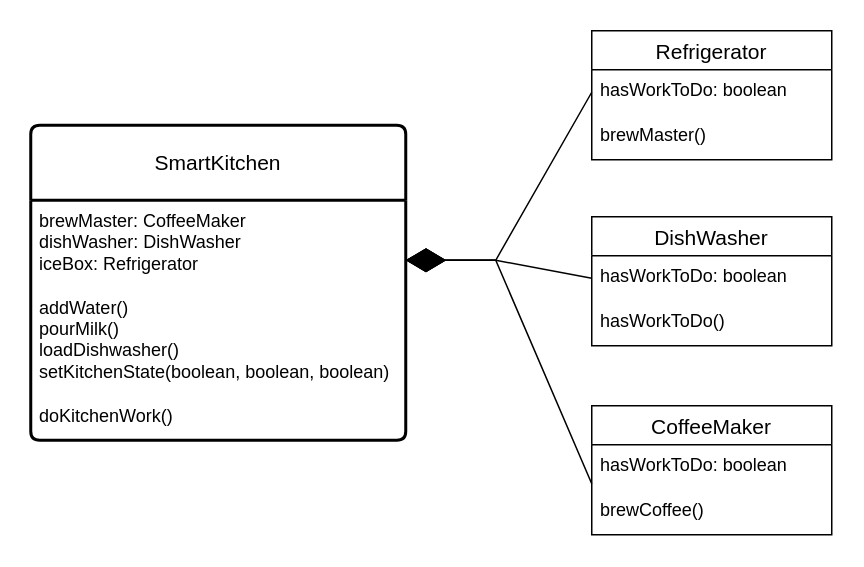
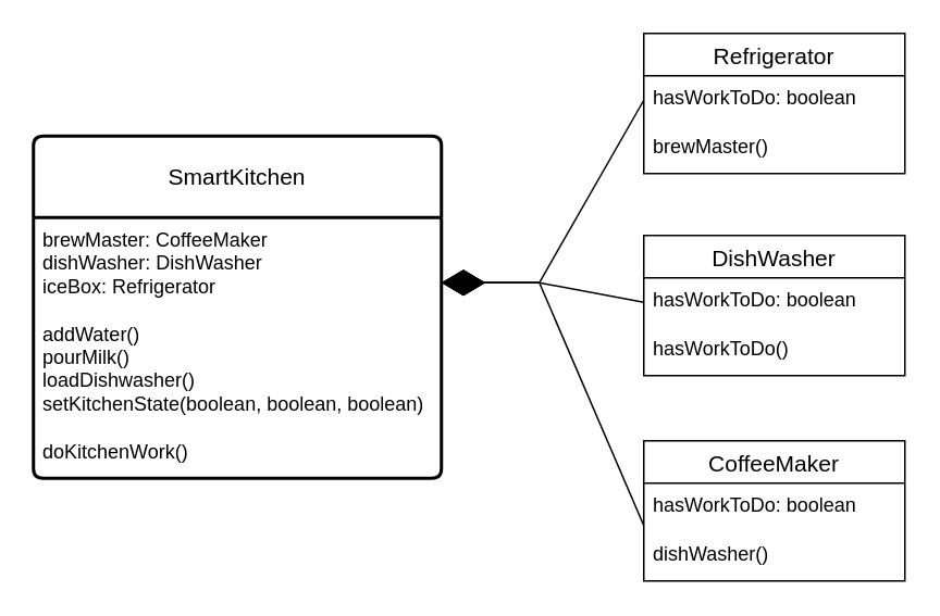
  <mxCell id="0" />
  <mxCell id="1" parent="0" />
  <mxCell id="2" value="SmartKitchen" style="swimlane;childLayout=stackLayout;horizontal=1;startSize=50;horizontalStack=0;rounded=1;fontSize=14;fontStyle=0;strokeWidth=2;resizeParent=0;resizeLast=1;shadow=0;dashed=0;align=center;arcSize=4;whiteSpace=wrap;html=1;" vertex="1" parent="1"><mxGeometry x="20" y="83" width="250" height="210" as="geometry"><mxRectangle x="40" y="40" width="120" height="50" as="alternateBounds" /></mxGeometry></mxCell>
  <mxCell id="3" value="brewMaster: CoffeeMaker&lt;br&gt;dishWasher: DishWasher&lt;br&gt;iceBox: Refrigerator&lt;br&gt;&lt;br&gt;addWater()&lt;br&gt;pourMilk()&lt;br&gt;loadDishwasher()&lt;br&gt;setKitchenState(boolean, boolean, boolean)&lt;br&gt;&lt;br&gt;doKitchenWork()" style="align=left;strokeColor=none;fillColor=none;spacingLeft=4;fontSize=12;verticalAlign=top;resizable=0;rotatable=0;part=1;html=1;" vertex="1" parent="2"><mxGeometry y="50" width="250" height="160" as="geometry" /></mxCell>
  <mxCell id="4" value="" style="group" vertex="1" connectable="0" parent="1"><mxGeometry x="394" y="20" width="160" height="336" as="geometry" /></mxCell>
  <mxCell id="5" value="Refrigerator" style="swimlane;fontStyle=0;childLayout=stackLayout;horizontal=1;startSize=26;horizontalStack=0;resizeParent=1;resizeParentMax=0;resizeLast=0;collapsible=1;marginBottom=0;align=center;fontSize=14;" vertex="1" parent="4"><mxGeometry width="160" height="86" as="geometry" /></mxCell>
  <mxCell id="6" value="hasWorkToDo: boolean" style="text;strokeColor=none;fillColor=none;spacingLeft=4;spacingRight=4;overflow=hidden;rotatable=0;points=[[0,0.5],[1,0.5]];portConstraint=eastwest;fontSize=12;whiteSpace=wrap;html=1;" vertex="1" parent="5"><mxGeometry y="26" width="160" height="30" as="geometry" /></mxCell>
  <mxCell id="7" value="brewMaster()" style="text;strokeColor=none;fillColor=none;spacingLeft=4;spacingRight=4;overflow=hidden;rotatable=0;points=[[0,0.5],[1,0.5]];portConstraint=eastwest;fontSize=12;whiteSpace=wrap;html=1;" vertex="1" parent="5"><mxGeometry y="56" width="160" height="30" as="geometry" /></mxCell>
  <mxCell id="8" value="DishWasher" style="swimlane;fontStyle=0;childLayout=stackLayout;horizontal=1;startSize=26;horizontalStack=0;resizeParent=1;resizeParentMax=0;resizeLast=0;collapsible=1;marginBottom=0;align=center;fontSize=14;" vertex="1" parent="4"><mxGeometry y="124" width="160" height="86" as="geometry" /></mxCell>
  <mxCell id="9" value="hasWorkToDo: boolean" style="text;strokeColor=none;fillColor=none;spacingLeft=4;spacingRight=4;overflow=hidden;rotatable=0;points=[[0,0.5],[1,0.5]];portConstraint=eastwest;fontSize=12;whiteSpace=wrap;html=1;" vertex="1" parent="8"><mxGeometry y="26" width="160" height="30" as="geometry" /></mxCell>
  <mxCell id="10" value="hasWorkToDo()" style="text;strokeColor=none;fillColor=none;spacingLeft=4;spacingRight=4;overflow=hidden;rotatable=0;points=[[0,0.5],[1,0.5]];portConstraint=eastwest;fontSize=12;whiteSpace=wrap;html=1;" vertex="1" parent="8"><mxGeometry y="56" width="160" height="30" as="geometry" /></mxCell>
  <mxCell id="11" value="CoffeeMaker" style="swimlane;fontStyle=0;childLayout=stackLayout;horizontal=1;startSize=26;horizontalStack=0;resizeParent=1;resizeParentMax=0;resizeLast=0;collapsible=1;marginBottom=0;align=center;fontSize=14;" vertex="1" parent="4"><mxGeometry y="250" width="160" height="86" as="geometry" /></mxCell>
  <mxCell id="12" value="hasWorkToDo: boolean" style="text;strokeColor=none;fillColor=none;spacingLeft=4;spacingRight=4;overflow=hidden;rotatable=0;points=[[0,0.5],[1,0.5]];portConstraint=eastwest;fontSize=12;whiteSpace=wrap;html=1;" vertex="1" parent="11"><mxGeometry y="26" width="160" height="30" as="geometry" /></mxCell>
- <mxCell id="13" value="brewCoffee()" style="text;strokeColor=none;fillColor=none;spacingLeft=4;spacingRight=4;overflow=hidden;rotatable=0;points=[[0,0.5],[1,0.5]];portConstraint=eastwest;fontSize=12;whiteSpace=wrap;html=1;" vertex="1" parent="11"><mxGeometry y="56" width="160" height="30" as="geometry" /></mxCell>
+ <mxCell id="13" value="dishWasher()" style="text;strokeColor=none;fillColor=none;spacingLeft=4;spacingRight=4;overflow=hidden;rotatable=0;points=[[0,0.5],[1,0.5]];portConstraint=eastwest;fontSize=12;whiteSpace=wrap;html=1;" vertex="1" parent="11"><mxGeometry y="56" width="160" height="30" as="geometry" /></mxCell>
  <mxCell id="14" value="" style="endArrow=diamondThin;endFill=1;endSize=24;html=1;rounded=0;entryX=1;entryY=0.25;entryDx=0;entryDy=0;exitX=0;exitY=0.5;exitDx=0;exitDy=0;" edge="1" parent="1" source="6" target="3"><mxGeometry width="160" relative="1" as="geometry"><mxPoint x="310" y="333" as="sourcePoint" /><mxPoint x="470" y="333" as="targetPoint" /><Array as="points"><mxPoint x="330" y="173" /></Array></mxGeometry></mxCell>
  <mxCell id="15" value="" style="endArrow=diamondThin;endFill=1;endSize=24;html=1;rounded=0;entryX=1;entryY=0.25;entryDx=0;entryDy=0;exitX=0;exitY=0.5;exitDx=0;exitDy=0;" edge="1" parent="1" source="9" target="3"><mxGeometry width="160" relative="1" as="geometry"><mxPoint x="404" y="71" as="sourcePoint" /><mxPoint x="280" y="183" as="targetPoint" /><Array as="points"><mxPoint x="330" y="173" /></Array></mxGeometry></mxCell>
  <mxCell id="16" value="" style="endArrow=diamondThin;endFill=1;endSize=24;html=1;rounded=0;entryX=1;entryY=0.25;entryDx=0;entryDy=0;exitX=0;exitY=-0.133;exitDx=0;exitDy=0;exitPerimeter=0;" edge="1" parent="1" source="13" target="3"><mxGeometry width="160" relative="1" as="geometry"><mxPoint x="414" y="81" as="sourcePoint" /><mxPoint x="290" y="193" as="targetPoint" /><Array as="points"><mxPoint x="330" y="173" /></Array></mxGeometry></mxCell>
